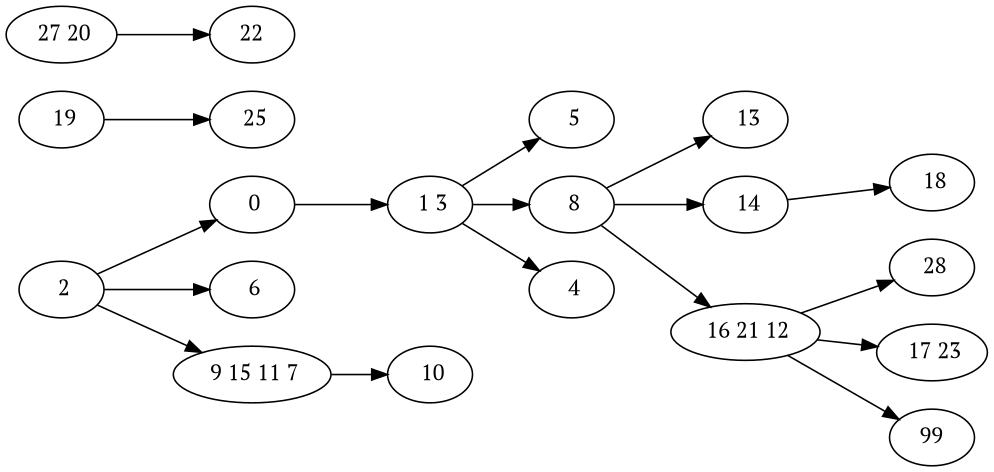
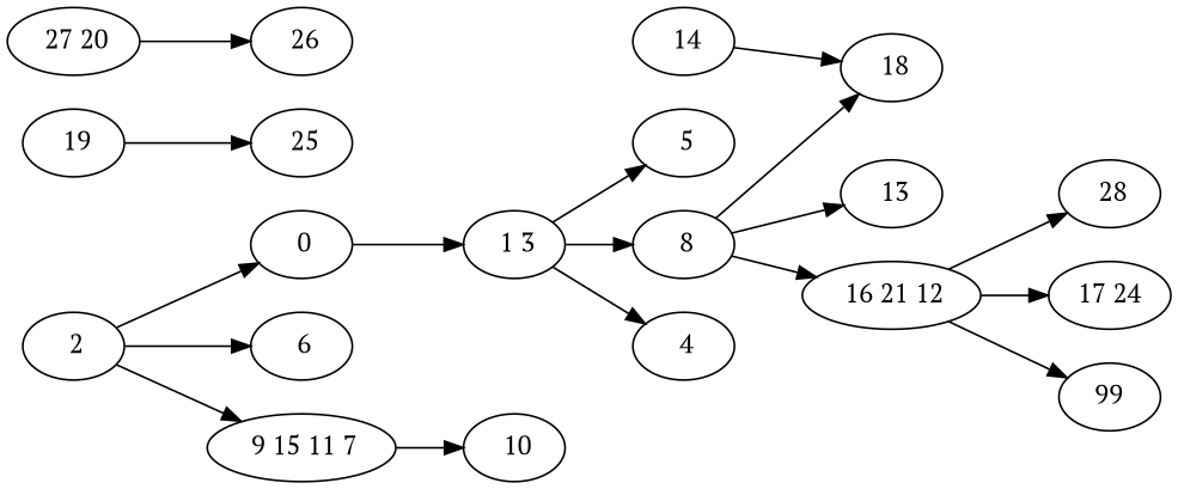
  digraph {
    fontname="PT Serif"
    rankdir=LR
    node [fontname="PT Serif"]
    edge [fontname="PT Serif"]
    " 0"
    " 1 3"
    " 5"
    " 8"
    " 4"
    " 2"
    " 6"
    " 9 15 11 7"
    " 13"
    " 14"
    " 16 21 12"
    " 10"
    " 18"
    " 28"
-   " 17 23"
+   " 17 23" [label="17 24"]
    n16 [label=99]
    " 19"
    " 25"
    " 27 20"
-   " 26" [label=22]
+   " 26"
    " 0" -> " 1 3"
    " 1 3" -> " 5"
    " 1 3" -> " 8"
    " 1 3" -> " 4"
    " 8" -> " 13"
-   " 8" -> " 14"
+   " 8" -> " 18"
    " 8" -> " 16 21 12"
    " 2" -> " 0"
    " 2" -> " 6"
    " 2" -> " 9 15 11 7"
    " 9 15 11 7" -> " 10"
    " 14" -> " 18"
    " 16 21 12" -> " 28"
    " 16 21 12" -> " 17 23"
    " 16 21 12" -> n16
    " 19" -> " 25"
    " 27 20" -> " 26"
  }
